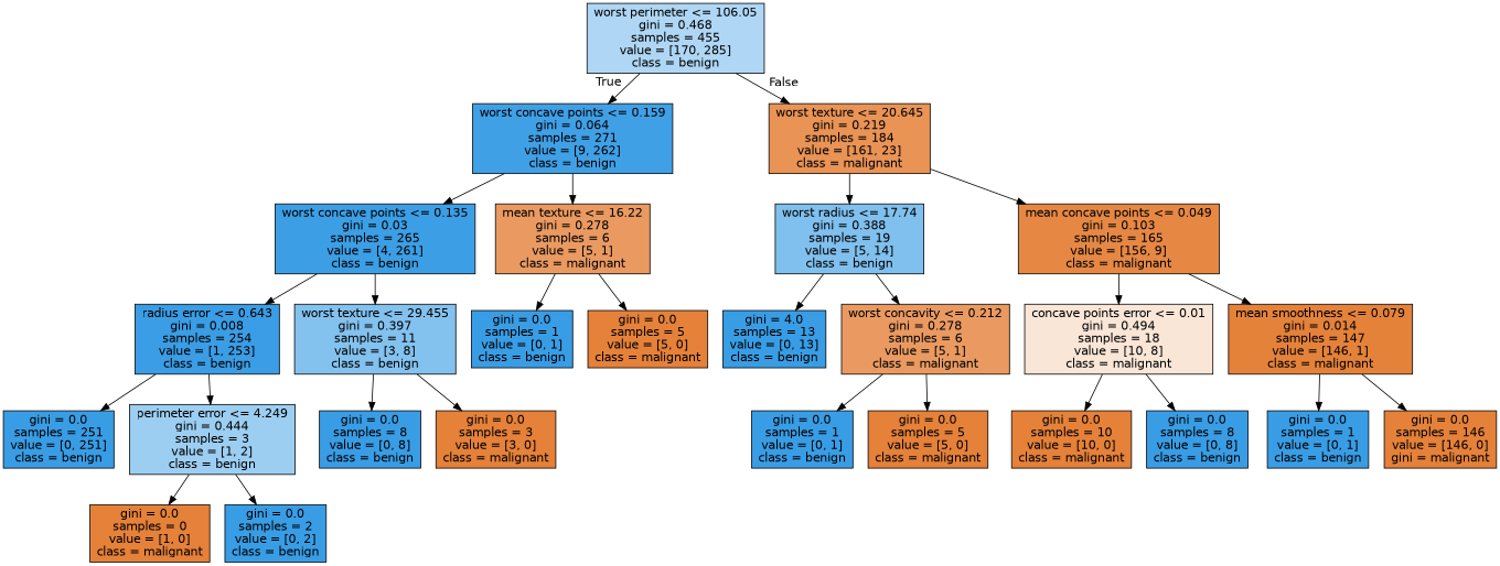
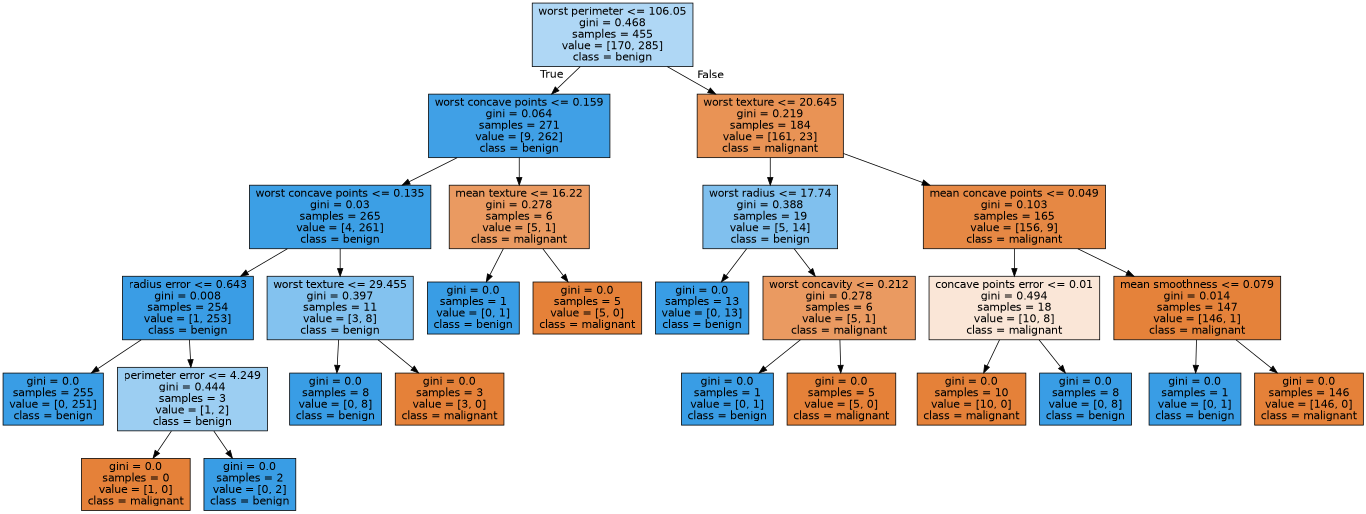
  digraph {
    node [color=black fillcolor="#399de5" fontname=helvetica shape=box style=filled]
    edge [fontname=helvetica]
    n1 [fillcolor="#afd7f5" label="worst perimeter <= 106.05\ngini = 0.468\nsamples = 455\nvalue = [170, 285]\nclass = benign"]
    n2 [fillcolor="#40a0e6" label="worst concave points <= 0.159\ngini = 0.064\nsamples = 271\nvalue = [9, 262]\nclass = benign"]
    n3 [fillcolor="#e99355" label="worst texture <= 20.645\ngini = 0.219\nsamples = 184\nvalue = [161, 23]\nclass = malignant"]
    n4 [fillcolor="#3c9fe5" label="worst concave points <= 0.135\ngini = 0.03\nsamples = 265\nvalue = [4, 261]\nclass = benign"]
    n5 [fillcolor="#ea9a61" label="mean texture <= 16.22\ngini = 0.278\nsamples = 6\nvalue = [5, 1]\nclass = malignant"]
    n6 [fillcolor="#80c0ee" label="worst radius <= 17.74\ngini = 0.388\nsamples = 19\nvalue = [5, 14]\nclass = benign"]
    n7 [fillcolor="#e68844" label="mean concave points <= 0.049\ngini = 0.103\nsamples = 165\nvalue = [156, 9]\nclass = malignant"]
    n8 [fillcolor="#3a9de5" label="radius error <= 0.643\ngini = 0.008\nsamples = 254\nvalue = [1, 253]\nclass = benign"]
    n9 [fillcolor="#83c2ef" label="worst texture <= 29.455\ngini = 0.397\nsamples = 11\nvalue = [3, 8]\nclass = benign"]
    n10 [label="gini = 0.0\nsamples = 1\nvalue = [0, 1]\nclass = benign"]
    n11 [fillcolor="#e58139" label="gini = 0.0\nsamples = 5\nvalue = [5, 0]\nclass = malignant"]
-   n12 [label="gini = 0.0\nsamples = 251\nvalue = [0, 251]\nclass = benign"]
+   n12 [label="gini = 0.0\nsamples = 255\nvalue = [0, 251]\nclass = benign"]
    n13 [fillcolor="#9ccef2" label="perimeter error <= 4.249\ngini = 0.444\nsamples = 3\nvalue = [1, 2]\nclass = benign"]
    n14 [label="gini = 0.0\nsamples = 8\nvalue = [0, 8]\nclass = benign"]
    n15 [fillcolor="#e58139" label="gini = 0.0\nsamples = 3\nvalue = [3, 0]\nclass = malignant"]
    n16 [fillcolor="#e58139" label="gini = 0.0\nsamples = 0\nvalue = [1, 0]\nclass = malignant"]
    n17 [label="gini = 0.0\nsamples = 2\nvalue = [0, 2]\nclass = benign"]
-   n18 [label="gini = 4.0\nsamples = 13\nvalue = [0, 13]\nclass = benign"]
+   n18 [label="gini = 0.0\nsamples = 13\nvalue = [0, 13]\nclass = benign"]
    n19 [fillcolor="#ea9a61" label="worst concavity <= 0.212\ngini = 0.278\nsamples = 6\nvalue = [5, 1]\nclass = malignant"]
    n20 [fillcolor="#fae6d7" label="concave points error <= 0.01\ngini = 0.494\nsamples = 18\nvalue = [10, 8]\nclass = malignant"]
    n21 [fillcolor="#e5823a" label="mean smoothness <= 0.079\ngini = 0.014\nsamples = 147\nvalue = [146, 1]\nclass = malignant"]
    n22 [label="gini = 0.0\nsamples = 1\nvalue = [0, 1]\nclass = benign"]
    n23 [fillcolor="#e58139" label="gini = 0.0\nsamples = 5\nvalue = [5, 0]\nclass = malignant"]
    n24 [fillcolor="#e58139" label="gini = 0.0\nsamples = 10\nvalue = [10, 0]\nclass = malignant"]
    n25 [label="gini = 0.0\nsamples = 8\nvalue = [0, 8]\nclass = benign"]
    n26 [label="gini = 0.0\nsamples = 1\nvalue = [0, 1]\nclass = benign"]
-   n27 [fillcolor="#e58139" label="gini = 0.0\nsamples = 146\nvalue = [146, 0]\ngini = malignant"]
+   n27 [fillcolor="#e58139" label="gini = 0.0\nsamples = 146\nvalue = [146, 0]\nclass = malignant"]
    n1 -> n2 [headlabel=True labelangle=45 labeldistance=2.5]
    n1 -> n3 [headlabel=False labelangle=-45 labeldistance=2.5]
    n2 -> n4
    n2 -> n5
    n3 -> n6
    n3 -> n7
    n4 -> n8
    n4 -> n9
    n5 -> n10
    n5 -> n11
    n6 -> n18
    n6 -> n19
    n7 -> n20
    n7 -> n21
    n8 -> n12
    n8 -> n13
    n9 -> n14
    n9 -> n15
    n13 -> n16
    n13 -> n17
    n19 -> n22
    n19 -> n23
    n20 -> n24
    n20 -> n25
    n21 -> n26
    n21 -> n27
  }
